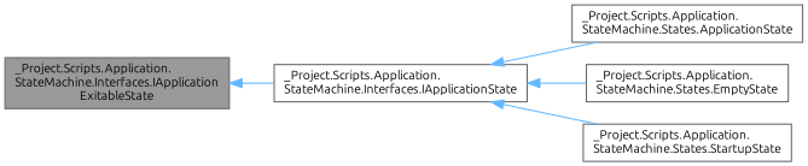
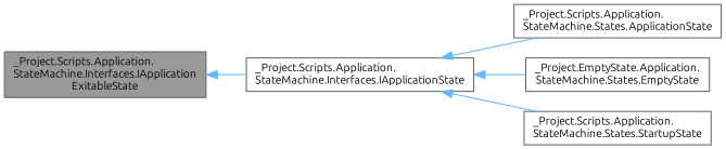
  digraph {
    rankdir=LR
    fontname=Ubuntu
    node [color=gray40 fillcolor=white fontname=Ubuntu fontsize=10 shape=box style=filled]
    edge [color=steelblue1 dir=back fontname=Ubuntu fontsize=10 labelfontname=Helvetica labelfontsize=10 style=solid]
    n1 [fillcolor=grey60 fontcolor=black height=0.2 label="_Project.Scripts.Application.\lStateMachine.Interfaces.IApplication\lExitableState" width=0.4]
    n2 [height=0.2 label="_Project.Scripts.Application.\lStateMachine.Interfaces.IApplicationState" width=0.4]
    n3 [height=0.2 label="_Project.Scripts.Application.\lStateMachine.States.ApplicationState" width=0.4]
-   n4 [height=0.2 label="_Project.Scripts.Application.\lStateMachine.States.EmptyState" width=0.4]
+   n4 [height=0.2 label="_Project.EmptyState.Application.\lStateMachine.States.EmptyState" width=0.4]
    n5 [height=0.2 label="_Project.Scripts.Application.\lStateMachine.States.StartupState" width=0.4]
    n1 -> n2
    n2 -> n3
    n2 -> n4
    n2 -> n5
  }
